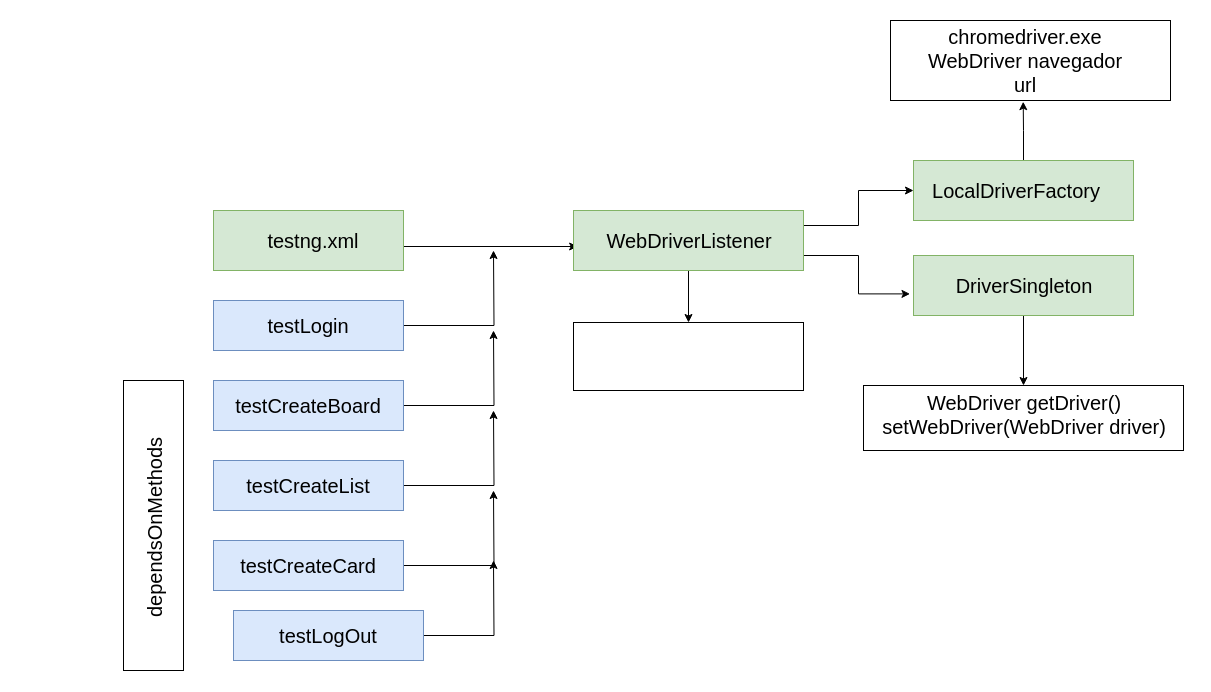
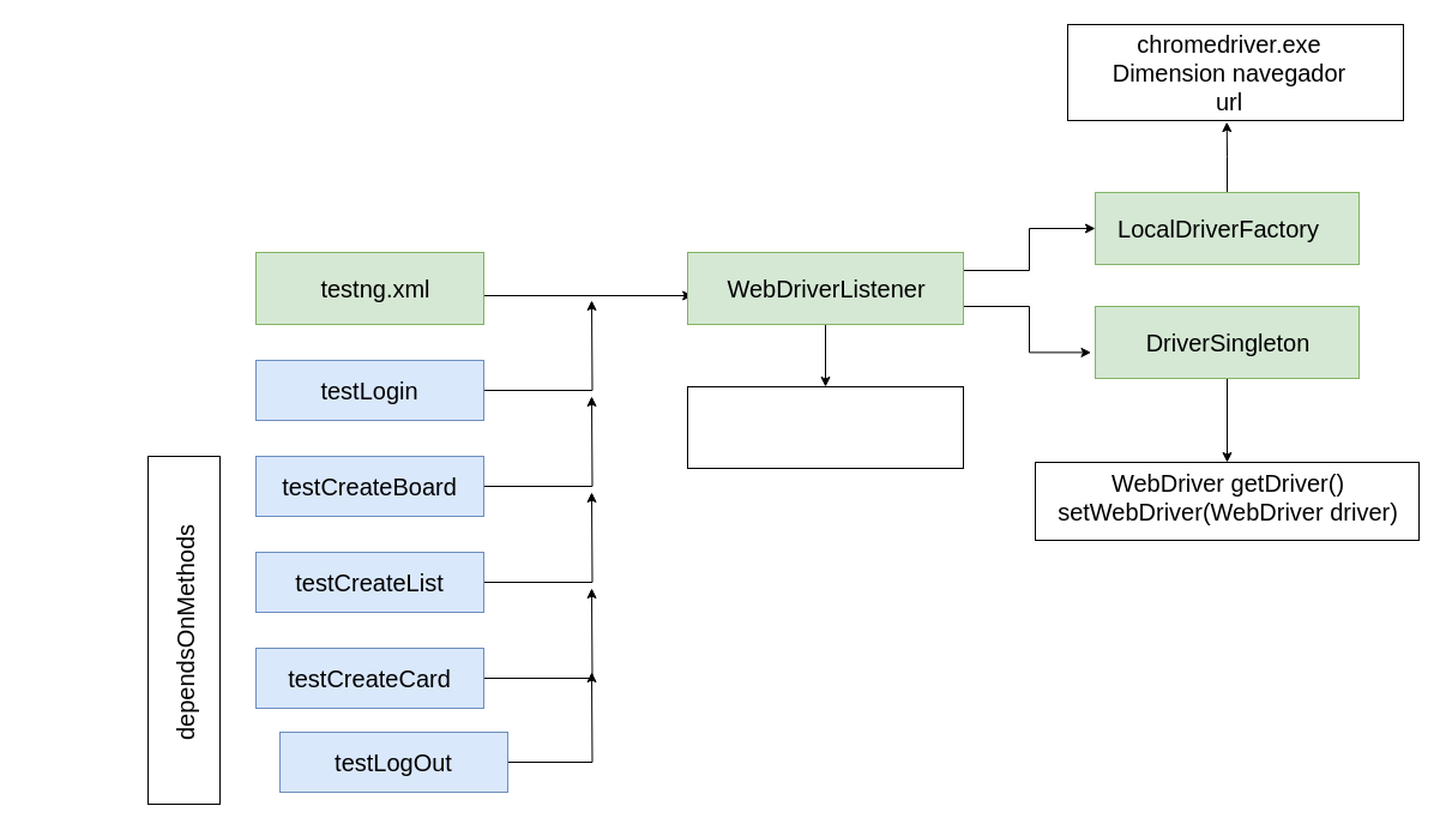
  <mxCell id="0" />
  <mxCell id="1" parent="0" />
  <mxCell id="2" style="edgeStyle=orthogonalEdgeStyle;rounded=0;orthogonalLoop=1;jettySize=auto;html=1;exitX=1;exitY=0.5;exitDx=0;exitDy=0;entryX=0.018;entryY=0.6;entryDx=0;entryDy=0;entryPerimeter=0;fontSize=20;" edge="1" parent="1" source="3" target="8"><mxGeometry relative="1" as="geometry"><Array as="points"><mxPoint x="403" y="246" /></Array></mxGeometry></mxCell>
  <mxCell id="3" value="" style="rounded=0;whiteSpace=wrap;html=1;fontSize=20;fillColor=#d5e8d4;strokeColor=#82b366;" vertex="1" parent="1"><mxGeometry x="213" y="210" width="190" height="60" as="geometry" /></mxCell>
  <mxCell id="4" value="testng.xml" style="text;html=1;strokeColor=none;fillColor=none;align=center;verticalAlign=middle;whiteSpace=wrap;rounded=0;fontSize=20;" vertex="1" parent="1"><mxGeometry x="253" y="225" width="120" height="30" as="geometry" /></mxCell>
  <mxCell id="5" style="edgeStyle=orthogonalEdgeStyle;rounded=0;orthogonalLoop=1;jettySize=auto;html=1;exitX=0.5;exitY=1;exitDx=0;exitDy=0;entryX=0.5;entryY=0;entryDx=0;entryDy=0;fontSize=20;" edge="1" parent="1" source="8" target="10"><mxGeometry relative="1" as="geometry" /></mxCell>
  <mxCell id="6" style="edgeStyle=orthogonalEdgeStyle;rounded=0;orthogonalLoop=1;jettySize=auto;html=1;exitX=1;exitY=0.25;exitDx=0;exitDy=0;entryX=0;entryY=0.5;entryDx=0;entryDy=0;fontSize=20;" edge="1" parent="1" source="8" target="12"><mxGeometry relative="1" as="geometry" /></mxCell>
  <mxCell id="7" style="edgeStyle=orthogonalEdgeStyle;rounded=0;orthogonalLoop=1;jettySize=auto;html=1;exitX=1;exitY=0.75;exitDx=0;exitDy=0;entryX=-0.016;entryY=0.64;entryDx=0;entryDy=0;entryPerimeter=0;fontSize=20;" edge="1" parent="1" source="8" target="15"><mxGeometry relative="1" as="geometry" /></mxCell>
  <mxCell id="8" value="" style="rounded=0;whiteSpace=wrap;html=1;fontSize=20;fillColor=#d5e8d4;strokeColor=#82b366;" vertex="1" parent="1"><mxGeometry x="573" y="210" width="230" height="60" as="geometry" /></mxCell>
  <mxCell id="9" value="WebDriverListener" style="text;html=1;align=center;verticalAlign=middle;whiteSpace=wrap;rounded=0;fontSize=20;" vertex="1" parent="1"><mxGeometry x="629" y="225" width="120" height="30" as="geometry" /></mxCell>
  <mxCell id="10" value="" style="rounded=0;whiteSpace=wrap;html=1;fontSize=20;" vertex="1" parent="1"><mxGeometry x="573" y="322" width="230" height="68" as="geometry" /></mxCell>
  <mxCell id="11" style="edgeStyle=orthogonalEdgeStyle;rounded=0;orthogonalLoop=1;jettySize=auto;html=1;exitX=0.5;exitY=0;exitDx=0;exitDy=0;entryX=0.474;entryY=1.015;entryDx=0;entryDy=0;entryPerimeter=0;" edge="1" parent="1" source="12" target="17"><mxGeometry relative="1" as="geometry" /></mxCell>
  <mxCell id="12" value="" style="rounded=0;whiteSpace=wrap;html=1;fontSize=20;fillColor=#d5e8d4;strokeColor=#82b366;" vertex="1" parent="1"><mxGeometry x="913" y="160" width="220" height="60" as="geometry" /></mxCell>
  <mxCell id="13" value="LocalDriverFactory" style="text;html=1;strokeColor=none;fillColor=none;align=center;verticalAlign=middle;whiteSpace=wrap;rounded=0;fontSize=20;" vertex="1" parent="1"><mxGeometry x="986" y="175" width="60" height="30" as="geometry" /></mxCell>
  <mxCell id="14" style="edgeStyle=orthogonalEdgeStyle;rounded=0;orthogonalLoop=1;jettySize=auto;html=1;exitX=0.5;exitY=1;exitDx=0;exitDy=0;entryX=0.5;entryY=0;entryDx=0;entryDy=0;" edge="1" parent="1" source="15" target="19"><mxGeometry relative="1" as="geometry" /></mxCell>
  <mxCell id="15" value="" style="rounded=0;whiteSpace=wrap;html=1;fontSize=20;fillColor=#d5e8d4;strokeColor=#82b366;" vertex="1" parent="1"><mxGeometry x="913" y="255" width="220" height="60" as="geometry" /></mxCell>
  <mxCell id="16" value="DriverSingleton" style="text;html=1;strokeColor=none;fillColor=none;align=center;verticalAlign=middle;whiteSpace=wrap;rounded=0;fontSize=20;" vertex="1" parent="1"><mxGeometry x="994" y="270" width="60" height="30" as="geometry" /></mxCell>
  <mxCell id="17" value="" style="rounded=0;whiteSpace=wrap;html=1;fontSize=20;" vertex="1" parent="1"><mxGeometry x="890" y="20" width="280" height="80" as="geometry" /></mxCell>
- <mxCell id="18" value="&lt;div style=&quot;font-size: 20px;&quot;&gt;chromedriver.exe&lt;/div&gt;&lt;div style=&quot;font-size: 20px;&quot;&gt;&lt;span style=&quot;font-size: 20px;&quot;&gt;WebDriver navegador&lt;/span&gt;&lt;/div&gt;&lt;span style=&quot;background-color: initial; font-size: 20px;&quot;&gt;url&lt;/span&gt;" style="text;html=1;strokeColor=none;fillColor=none;align=center;verticalAlign=middle;whiteSpace=wrap;rounded=0;fontSize=20;" vertex="1" parent="1"><mxGeometry x="880" y="45" width="290" height="30" as="geometry" /></mxCell>
+ <mxCell id="18" value="&lt;div style=&quot;font-size: 20px;&quot;&gt;chromedriver.exe&lt;/div&gt;&lt;div style=&quot;font-size: 20px;&quot;&gt;&lt;span style=&quot;font-size: 20px;&quot;&gt;Dimension navegador&lt;/span&gt;&lt;/div&gt;&lt;span style=&quot;background-color: initial; font-size: 20px;&quot;&gt;url&lt;/span&gt;" style="text;html=1;strokeColor=none;fillColor=none;align=center;verticalAlign=middle;whiteSpace=wrap;rounded=0;fontSize=20;" vertex="1" parent="1"><mxGeometry x="880" y="45" width="290" height="30" as="geometry" /></mxCell>
  <mxCell id="19" value="" style="rounded=0;whiteSpace=wrap;html=1;fontSize=20;" vertex="1" parent="1"><mxGeometry x="863" y="385" width="320" height="65" as="geometry" /></mxCell>
  <mxCell id="20" value="&lt;div style=&quot;font-size: 20px;&quot;&gt;WebDriver getDriver()&lt;/div&gt;&lt;div style=&quot;font-size: 20px;&quot;&gt;&lt;span style=&quot;font-size: 20px;&quot;&gt;setWebDriver(WebDriver driver)&lt;/span&gt;&lt;/div&gt;" style="text;html=1;strokeColor=none;fillColor=none;align=center;verticalAlign=middle;whiteSpace=wrap;rounded=0;fontSize=20;" vertex="1" parent="1"><mxGeometry x="859" y="399" width="330" height="30" as="geometry" /></mxCell>
  <mxCell id="21" style="edgeStyle=orthogonalEdgeStyle;rounded=0;orthogonalLoop=1;jettySize=auto;html=1;exitX=1;exitY=0.5;exitDx=0;exitDy=0;" edge="1" parent="1" source="22"><mxGeometry relative="1" as="geometry"><mxPoint x="493" y="250" as="targetPoint" /></mxGeometry></mxCell>
  <mxCell id="22" value="testLogin" style="text;html=1;strokeColor=#6c8ebf;fillColor=#dae8fc;align=center;verticalAlign=middle;whiteSpace=wrap;rounded=0;fontSize=20;" vertex="1" parent="1"><mxGeometry x="213" y="300" width="190" height="50" as="geometry" /></mxCell>
  <mxCell id="23" style="edgeStyle=orthogonalEdgeStyle;rounded=0;orthogonalLoop=1;jettySize=auto;html=1;exitX=1;exitY=0.5;exitDx=0;exitDy=0;" edge="1" parent="1" source="24"><mxGeometry relative="1" as="geometry"><mxPoint x="493" y="330" as="targetPoint" /></mxGeometry></mxCell>
  <mxCell id="24" value="testCreateBoard" style="text;html=1;strokeColor=#6c8ebf;fillColor=#dae8fc;align=center;verticalAlign=middle;whiteSpace=wrap;rounded=0;fontSize=20;" vertex="1" parent="1"><mxGeometry x="213" y="380" width="190" height="50" as="geometry" /></mxCell>
  <mxCell id="25" style="edgeStyle=orthogonalEdgeStyle;rounded=0;orthogonalLoop=1;jettySize=auto;html=1;exitX=1;exitY=0.5;exitDx=0;exitDy=0;" edge="1" parent="1" source="26"><mxGeometry relative="1" as="geometry"><mxPoint x="493" y="410" as="targetPoint" /></mxGeometry></mxCell>
  <mxCell id="26" value="testCreateList" style="text;html=1;strokeColor=#6c8ebf;fillColor=#dae8fc;align=center;verticalAlign=middle;whiteSpace=wrap;rounded=0;fontSize=20;" vertex="1" parent="1"><mxGeometry x="213" y="460" width="190" height="50" as="geometry" /></mxCell>
  <mxCell id="27" style="edgeStyle=orthogonalEdgeStyle;rounded=0;orthogonalLoop=1;jettySize=auto;html=1;exitX=1;exitY=0.5;exitDx=0;exitDy=0;" edge="1" parent="1" source="28"><mxGeometry relative="1" as="geometry"><mxPoint x="493" y="490" as="targetPoint" /></mxGeometry></mxCell>
  <mxCell id="28" value="testCreateCard" style="text;html=1;strokeColor=#6c8ebf;fillColor=#dae8fc;align=center;verticalAlign=middle;whiteSpace=wrap;rounded=0;fontSize=20;" vertex="1" parent="1"><mxGeometry x="213" y="540" width="190" height="50" as="geometry" /></mxCell>
  <mxCell id="29" style="edgeStyle=orthogonalEdgeStyle;rounded=0;orthogonalLoop=1;jettySize=auto;html=1;exitX=1;exitY=0.5;exitDx=0;exitDy=0;" edge="1" parent="1" source="30"><mxGeometry relative="1" as="geometry"><mxPoint x="493" y="560" as="targetPoint" /></mxGeometry></mxCell>
  <mxCell id="30" value="testLogOut" style="text;html=1;strokeColor=#6c8ebf;fillColor=#dae8fc;align=center;verticalAlign=middle;whiteSpace=wrap;rounded=0;fontSize=20;" vertex="1" parent="1"><mxGeometry x="233" y="610" width="190" height="50" as="geometry" /></mxCell>
  <mxCell id="31" value="" style="rounded=0;whiteSpace=wrap;html=1;fontSize=20;" vertex="1" parent="1"><mxGeometry x="123" y="380" width="60" height="290" as="geometry" /></mxCell>
  <mxCell id="32" value="dependsOnMethods" style="text;html=1;strokeColor=none;fillColor=none;align=center;verticalAlign=middle;whiteSpace=wrap;rounded=0;rotation=-90;fontSize=20;" vertex="1" parent="1"><mxGeometry x="20.5" y="512.5" width="265" height="30" as="geometry" /></mxCell>
